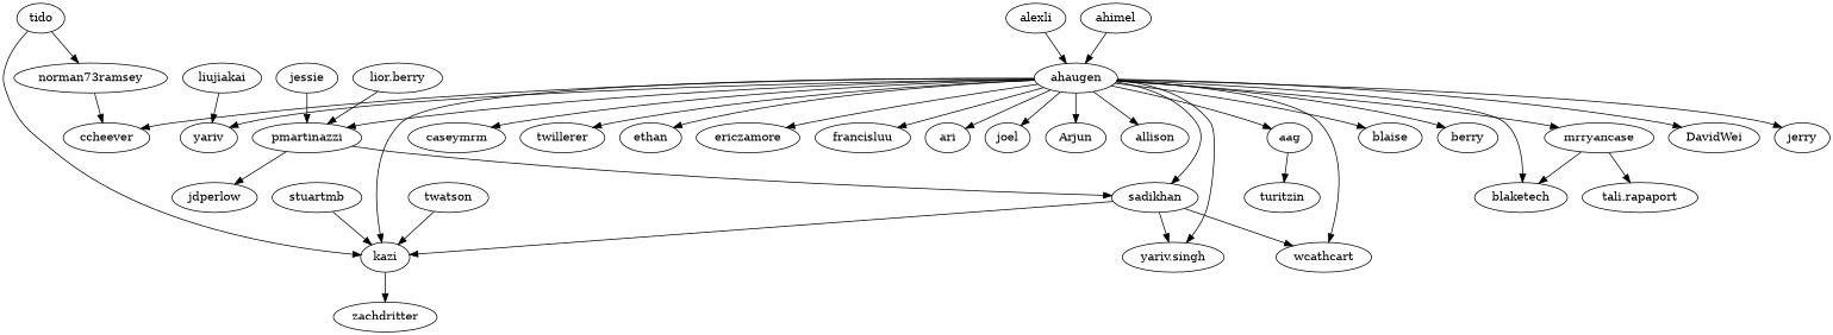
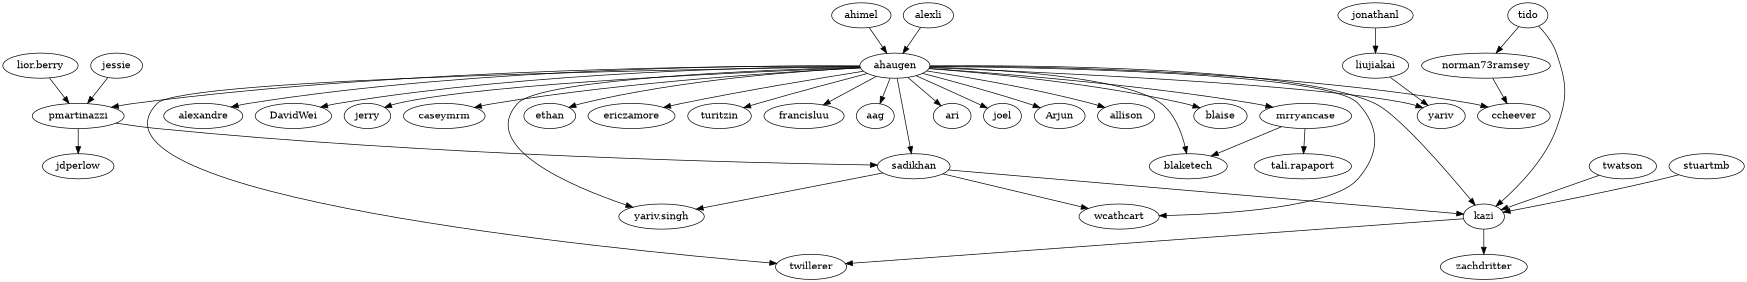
  strict digraph {
    ahimel
    ahaugen
    Arjun
    allison
    pmartinazzi
    blaise
    ccheever
    wcathcart
    sadikhan
    n10 [label="yariv.singh"]
-   alexandre [label=berry]
+   alexandre
    yariv
    DavidWei
    mrryancase
    jerry
    caseymrm
    blaketech
    twillerer
    ethan
    ericzamore
    turitzin
    francisluu
    aag
    kazi
    ari
    joel
    jdperlow
+   jonathanl
    liujiakai
    "tali.rapaport"
    zachdritter
    alexli
    stuartmb
    tido
    norman73ramsey
    jessie
    "lior.berry"
    twatson
    ahimel -> ahaugen
    ahaugen -> Arjun
    ahaugen -> allison
    ahaugen -> pmartinazzi
    ahaugen -> blaise
    ahaugen -> ccheever
    ahaugen -> wcathcart
    ahaugen -> sadikhan
    ahaugen -> n10
    ahaugen -> alexandre
    ahaugen -> yariv
    ahaugen -> DavidWei
    ahaugen -> mrryancase
    ahaugen -> jerry
    ahaugen -> caseymrm
    ahaugen -> blaketech
    ahaugen -> twillerer
    ahaugen -> ethan
    ahaugen -> ericzamore
-   aag -> turitzin
+   ahaugen -> turitzin
    ahaugen -> francisluu
    ahaugen -> aag
    ahaugen -> kazi
    ahaugen -> ari
    ahaugen -> joel
    pmartinazzi -> sadikhan
    pmartinazzi -> jdperlow
    sadikhan -> wcathcart
    sadikhan -> n10
    sadikhan -> kazi
    mrryancase -> blaketech
    mrryancase -> "tali.rapaport"
+   kazi -> twillerer
    kazi -> zachdritter
+   jonathanl -> liujiakai
    liujiakai -> yariv
    alexli -> ahaugen
    stuartmb -> kazi
    tido -> kazi
    tido -> norman73ramsey
    norman73ramsey -> ccheever
    jessie -> pmartinazzi
    "lior.berry" -> pmartinazzi
    twatson -> kazi
  }
